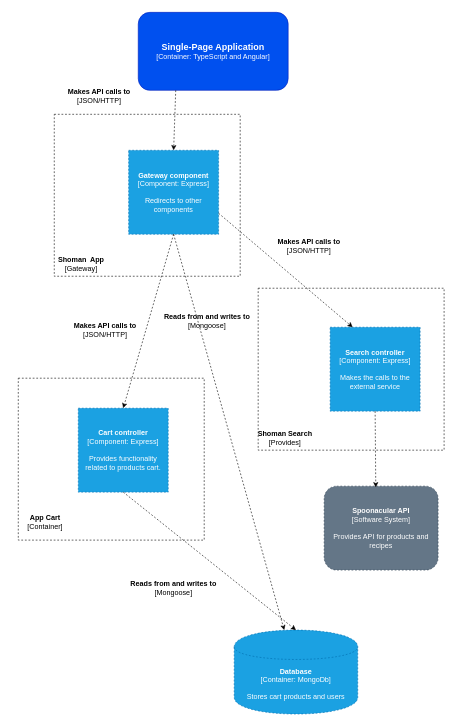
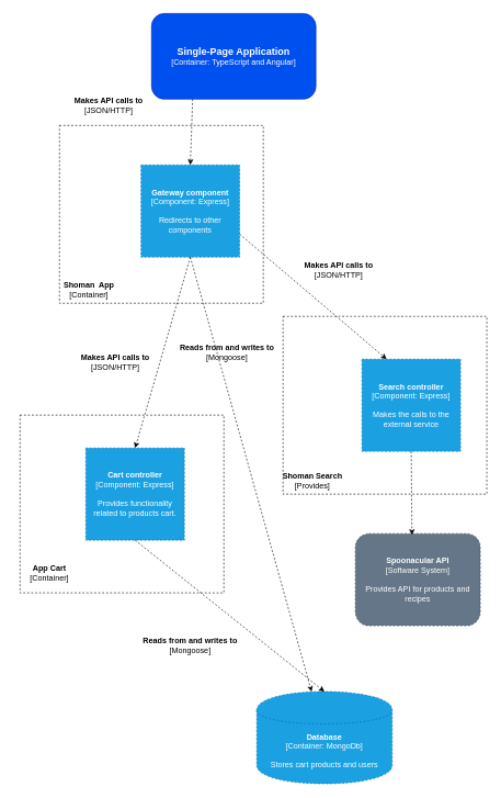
  <mxCell id="0" />
  <mxCell id="1" parent="0" />
  <mxCell id="2" value="&lt;font&gt;&lt;font style=&quot;font-size: 15px&quot;&gt;&lt;b&gt;Single-Page Application&lt;/b&gt;&lt;/font&gt;&lt;br&gt;&lt;font style=&quot;font-size: 12px&quot;&gt;[Container: TypeScript and Angular]&lt;/font&gt;&lt;br&gt;&lt;/font&gt;" style="rounded=1;whiteSpace=wrap;html=1;fillColor=#0050ef;strokeColor=#001DBC;fontColor=#ffffff;" vertex="1" parent="1"><mxGeometry x="230" y="20" width="250" height="130" as="geometry" /></mxCell>
  <mxCell id="3" value="" style="rounded=0;whiteSpace=wrap;html=1;dashed=1;fillColor=none;" vertex="1" parent="1"><mxGeometry x="90" y="190" width="310" height="270" as="geometry" /></mxCell>
  <mxCell id="4" value="&lt;b&gt;Gateway component&lt;/b&gt;&lt;br&gt;[Component: Express]&lt;br&gt;&lt;br&gt;Redirects to other components" style="rounded=0;whiteSpace=wrap;html=1;dashed=1;fillColor=#1ba1e2;strokeColor=#006EAF;fontColor=#ffffff;" vertex="1" parent="1"><mxGeometry x="214" y="250" width="150" height="140" as="geometry" /></mxCell>
  <mxCell id="5" value="&lt;b&gt;Makes API calls to&lt;br&gt;&lt;/b&gt;[JSON/HTTP]" style="text;html=1;strokeColor=none;fillColor=none;align=center;verticalAlign=middle;whiteSpace=wrap;rounded=0;dashed=1;" vertex="1" parent="1"><mxGeometry x="100" y="140" width="130" height="40" as="geometry" /></mxCell>
  <mxCell id="6" value="" style="endArrow=classic;html=1;entryX=0.5;entryY=0;entryDx=0;entryDy=0;exitX=0.25;exitY=1;exitDx=0;exitDy=0;dashed=1;" edge="1" parent="1" source="2" target="4"><mxGeometry width="50" height="50" relative="1" as="geometry"><mxPoint x="340" y="340" as="sourcePoint" /><mxPoint x="390" y="290" as="targetPoint" /></mxGeometry></mxCell>
- <mxCell id="7" value="&lt;b&gt;Shoman&amp;nbsp; App&lt;/b&gt;&lt;br&gt;[Gateway]" style="text;html=1;strokeColor=none;fillColor=none;align=center;verticalAlign=middle;whiteSpace=wrap;rounded=0;dashed=1;" vertex="1" parent="1"><mxGeometry x="80" y="430" width="110" height="20" as="geometry" /></mxCell>
+ <mxCell id="7" value="&lt;b&gt;Shoman&amp;nbsp; App&lt;/b&gt;&lt;br&gt;[Container]" style="text;html=1;strokeColor=none;fillColor=none;align=center;verticalAlign=middle;whiteSpace=wrap;rounded=0;dashed=1;" vertex="1" parent="1"><mxGeometry x="80" y="430" width="110" height="20" as="geometry" /></mxCell>
  <mxCell id="8" value="" style="rounded=0;whiteSpace=wrap;html=1;dashed=1;fillColor=none;" vertex="1" parent="1"><mxGeometry x="430" y="480" width="310" height="270" as="geometry" /></mxCell>
  <mxCell id="9" value="&lt;b&gt;Search controller&lt;/b&gt;&lt;br&gt;[Component: Express]&lt;br&gt;&lt;br&gt;Makes the calls to the external service" style="rounded=0;whiteSpace=wrap;html=1;dashed=1;fillColor=#1ba1e2;strokeColor=#006EAF;fontColor=#ffffff;" vertex="1" parent="1"><mxGeometry x="550" y="545" width="150" height="140" as="geometry" /></mxCell>
  <mxCell id="10" value="&lt;b&gt;Shoman Search&lt;/b&gt;&lt;br&gt;[Provides]" style="text;html=1;strokeColor=none;fillColor=none;align=center;verticalAlign=middle;whiteSpace=wrap;rounded=0;dashed=1;" vertex="1" parent="1"><mxGeometry x="420" y="720" width="110" height="20" as="geometry" /></mxCell>
  <mxCell id="11" value="&lt;b&gt;Makes API calls to&lt;br&gt;&lt;/b&gt;[JSON/HTTP]" style="text;html=1;strokeColor=none;fillColor=none;align=center;verticalAlign=middle;whiteSpace=wrap;rounded=0;dashed=1;" vertex="1" parent="1"><mxGeometry x="450" y="390" width="130" height="40" as="geometry" /></mxCell>
  <mxCell id="12" value="&lt;b&gt;Makes API calls to&lt;br&gt;&lt;/b&gt;[JSON/HTTP]" style="text;html=1;strokeColor=none;fillColor=none;align=center;verticalAlign=middle;whiteSpace=wrap;rounded=0;dashed=1;" vertex="1" parent="1"><mxGeometry x="110" y="530" width="130" height="40" as="geometry" /></mxCell>
  <mxCell id="13" value="" style="endArrow=classic;html=1;entryX=0.25;entryY=0;entryDx=0;entryDy=0;exitX=1;exitY=0.75;exitDx=0;exitDy=0;dashed=1;" edge="1" parent="1" source="4" target="9"><mxGeometry width="50" height="50" relative="1" as="geometry"><mxPoint x="572.5" y="270" as="sourcePoint" /><mxPoint x="415" y="370" as="targetPoint" /></mxGeometry></mxCell>
  <mxCell id="14" value="&lt;b&gt;Spoonacular API&lt;/b&gt;&lt;br&gt;[Software System]&lt;br&gt;&lt;br&gt;Provides API for products and recipes" style="rounded=1;whiteSpace=wrap;html=1;dashed=1;fillColor=#647687;strokeColor=#314354;fontColor=#ffffff;" vertex="1" parent="1"><mxGeometry x="540" y="810" width="190" height="140" as="geometry" /></mxCell>
  <mxCell id="15" value="" style="endArrow=classic;html=1;entryX=0.453;entryY=0.014;entryDx=0;entryDy=0;dashed=1;exitX=0.5;exitY=1;exitDx=0;exitDy=0;entryPerimeter=0;" edge="1" parent="1" source="9" target="14"><mxGeometry width="50" height="50" relative="1" as="geometry"><mxPoint x="440" y="840" as="sourcePoint" /><mxPoint x="477.5" y="875" as="targetPoint" /></mxGeometry></mxCell>
  <mxCell id="16" value="&lt;b&gt;Cart controller&lt;/b&gt;&lt;br&gt;[Component: Express]&lt;br&gt;&lt;br&gt;Provides functionality related to products cart." style="rounded=0;whiteSpace=wrap;html=1;dashed=1;fillColor=#1ba1e2;strokeColor=#006EAF;fontColor=#ffffff;" vertex="1" parent="1"><mxGeometry x="130" y="680" width="150" height="140" as="geometry" /></mxCell>
  <mxCell id="17" value="" style="rounded=0;whiteSpace=wrap;html=1;dashed=1;fillColor=none;" vertex="1" parent="1"><mxGeometry x="30" y="630" width="310" height="270" as="geometry" /></mxCell>
  <mxCell id="18" value="&lt;b&gt;App Cart&lt;/b&gt;&lt;br&gt;[Container]" style="text;html=1;strokeColor=none;fillColor=none;align=center;verticalAlign=middle;whiteSpace=wrap;rounded=0;dashed=1;" vertex="1" parent="1"><mxGeometry x="20" y="860" width="110" height="20" as="geometry" /></mxCell>
  <mxCell id="19" value="" style="endArrow=classic;html=1;entryX=0.5;entryY=0;entryDx=0;entryDy=0;exitX=0.5;exitY=1;exitDx=0;exitDy=0;dashed=1;" edge="1" parent="1" source="4" target="16"><mxGeometry width="50" height="50" relative="1" as="geometry"><mxPoint x="374" y="365" as="sourcePoint" /><mxPoint x="597.5" y="555" as="targetPoint" /></mxGeometry></mxCell>
  <mxCell id="20" value="&lt;b&gt;Database&lt;/b&gt;&lt;br&gt;[Container: MongoDb]&lt;br&gt;&lt;br&gt;Stores cart products and users" style="shape=cylinder;whiteSpace=wrap;html=1;boundedLbl=1;backgroundOutline=1;dashed=1;fillColor=#1ba1e2;strokeColor=#006EAF;fontColor=#ffffff;" vertex="1" parent="1"><mxGeometry x="390" y="1050" width="206" height="140" as="geometry" /></mxCell>
  <mxCell id="21" value="&lt;b&gt;Reads from and writes to&lt;br&gt;&lt;/b&gt;[Mongoose]" style="text;html=1;strokeColor=none;fillColor=none;align=center;verticalAlign=middle;whiteSpace=wrap;rounded=0;dashed=1;" vertex="1" parent="1"><mxGeometry x="214" y="960" width="150" height="40" as="geometry" /></mxCell>
  <mxCell id="22" value="&lt;b&gt;Reads from and writes to&lt;br&gt;&lt;/b&gt;[Mongoose]" style="text;html=1;strokeColor=none;fillColor=none;align=center;verticalAlign=middle;whiteSpace=wrap;rounded=0;dashed=1;" vertex="1" parent="1"><mxGeometry x="270" y="515" width="150" height="40" as="geometry" /></mxCell>
  <mxCell id="23" value="" style="endArrow=classic;html=1;exitX=0.5;exitY=1;exitDx=0;exitDy=0;dashed=1;" edge="1" parent="1" source="4" target="20"><mxGeometry width="50" height="50" relative="1" as="geometry"><mxPoint x="299" y="400" as="sourcePoint" /><mxPoint x="215" y="690" as="targetPoint" /></mxGeometry></mxCell>
  <mxCell id="24" value="" style="endArrow=classic;html=1;dashed=1;entryX=0.5;entryY=0;entryDx=0;entryDy=0;exitX=0.5;exitY=1;exitDx=0;exitDy=0;" edge="1" parent="1" source="16" target="20"><mxGeometry width="50" height="50" relative="1" as="geometry"><mxPoint x="299" y="400" as="sourcePoint" /><mxPoint x="200" y="920" as="targetPoint" /></mxGeometry></mxCell>
